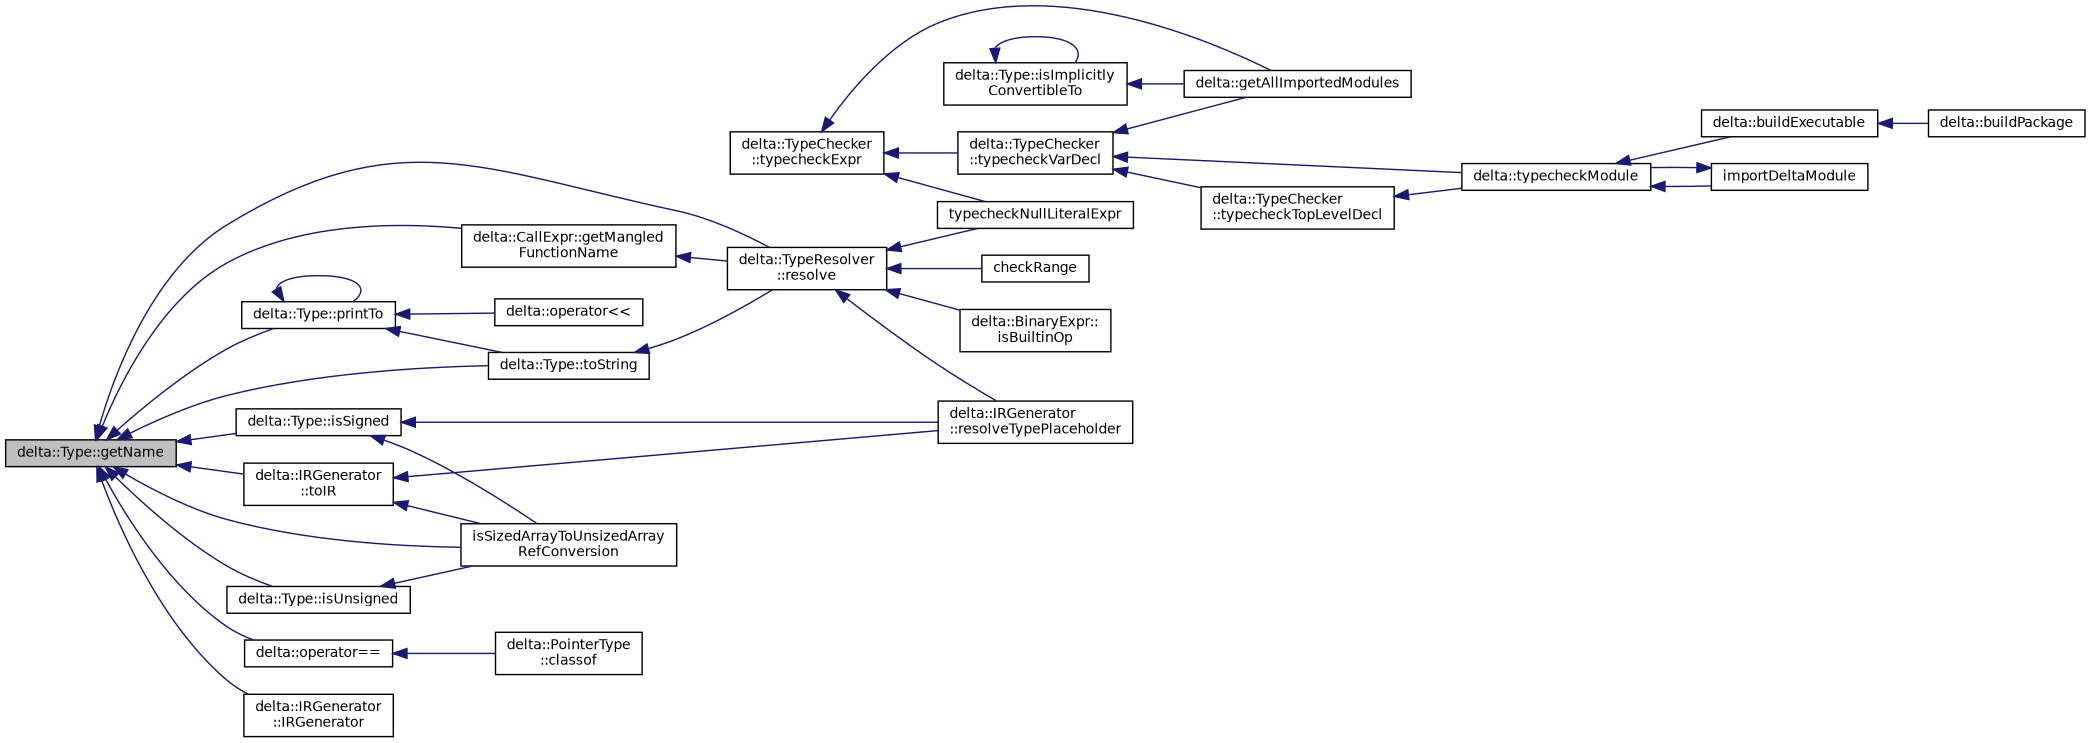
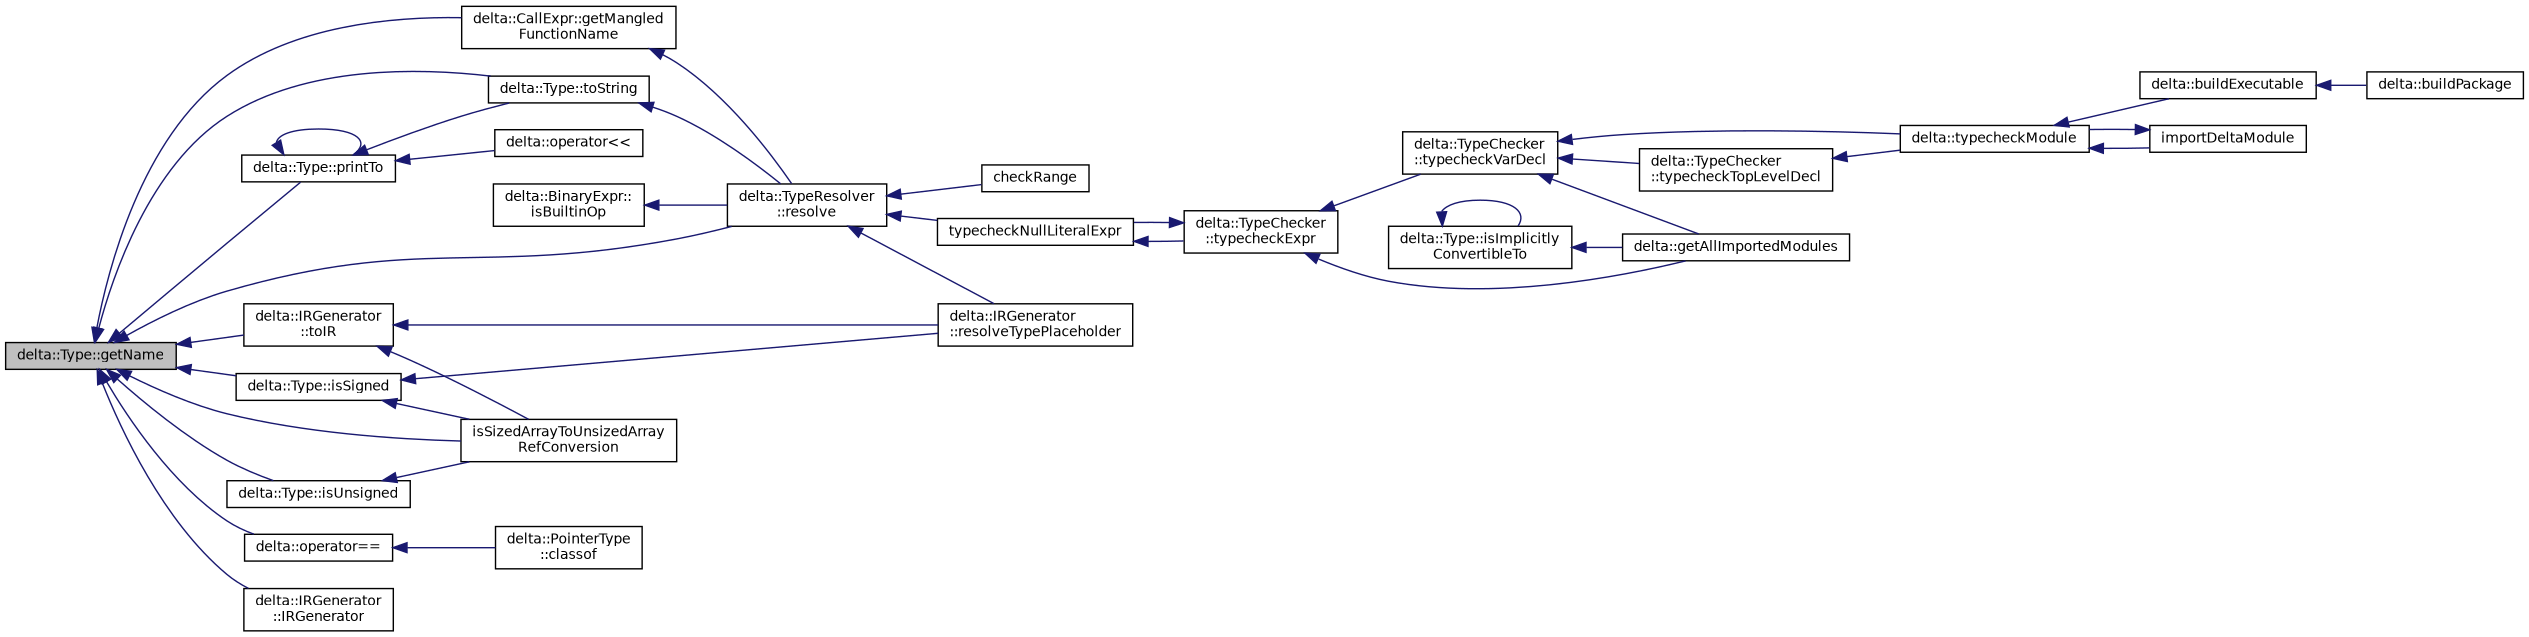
  digraph {
    rankdir=LR
    node [color=black fillcolor=white fontname=Helvetica fontsize=10 shape=record style=filled]
    edge [color=midnightblue dir=back fontname=Helvetica fontsize=10 labelfontname=Helvetica labelfontsize=10 style=solid]
    n1 [fillcolor=grey75 fontcolor=black height=0.2 label="delta::Type::getName" width=0.4]
    n2 [height=0.2 label="delta::CallExpr::getMangled\lFunctionName" width=0.4]
    n3 [height=0.2 label="delta::TypeResolver\l::resolve" width=0.4]
    n4 [height=0.2 label="delta::Type::isSigned" width=0.4]
    n5 [height=0.2 label="isSizedArrayToUnsizedArray\lRefConversion" width=0.4]
    n6 [height=0.2 label="delta::Type::isUnsigned" width=0.4]
    n7 [height=0.2 label="delta::operator==" width=0.4]
    n8 [height=0.2 label="delta::Type::printTo" width=0.4]
    n9 [height=0.2 label="delta::IRGenerator\l::IRGenerator" width=0.4]
    n10 [height=0.2 label="delta::IRGenerator\l::toIR" width=0.4]
    n11 [height=0.2 label="delta::Type::toString" width=0.4]
    n12 [height=0.2 label="delta::BinaryExpr::\lisBuiltinOp" width=0.4]
    n13 [height=0.2 label=typecheckNullLiteralExpr width=0.4]
    n14 [height=0.2 label="delta::IRGenerator\l::resolveTypePlaceholder" width=0.4]
    n15 [height=0.2 label=checkRange width=0.4]
    n16 [height=0.2 label="delta::Type::isImplicitly\lConvertibleTo" width=0.4]
    n17 [height=0.2 label="delta::getAllImportedModules" width=0.4]
    n18 [height=0.2 label="delta::PointerType\l::classof" width=0.4]
    n19 [height=0.2 label="delta::operator\<\<" width=0.4]
    n20 [height=0.2 label="delta::TypeChecker\l::typecheckExpr" width=0.4]
    n21 [height=0.2 label="delta::TypeChecker\l::typecheckVarDecl" width=0.4]
    n22 [height=0.2 label="delta::TypeChecker\l::typecheckTopLevelDecl" width=0.4]
    n23 [height=0.2 label="delta::typecheckModule" width=0.4]
    n24 [height=0.2 label="delta::buildExecutable" width=0.4]
    n25 [height=0.2 label="delta::buildPackage" width=0.4]
    n26 [height=0.2 label=importDeltaModule width=0.4]
    n1 -> n2
    n1 -> n3
    n1 -> n4
    n1 -> n5
    n1 -> n6
    n1 -> n7
    n1 -> n8
    n1 -> n9
    n1 -> n10
    n1 -> n11
    n2 -> n3
-   n3 -> n12
+   n12 -> n3
    n3 -> n13
    n3 -> n14
    n3 -> n15
    n4 -> n5
    n4 -> n14
    n6 -> n5
    n7 -> n18
    n8 -> n8
    n8 -> n11
    n8 -> n19
    n10 -> n5
    n10 -> n14
    n11 -> n3
+   n13 -> n20
    n16 -> n16
    n16 -> n17
    n20 -> n13
    n20 -> n17
    n20 -> n21
    n21 -> n17
    n21 -> n22
    n21 -> n23
    n22 -> n23
    n23 -> n24
    n23 -> n26
    n24 -> n25
    n26 -> n23
  }
